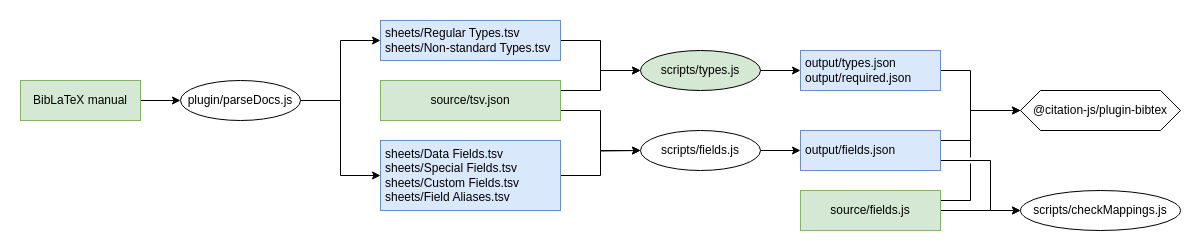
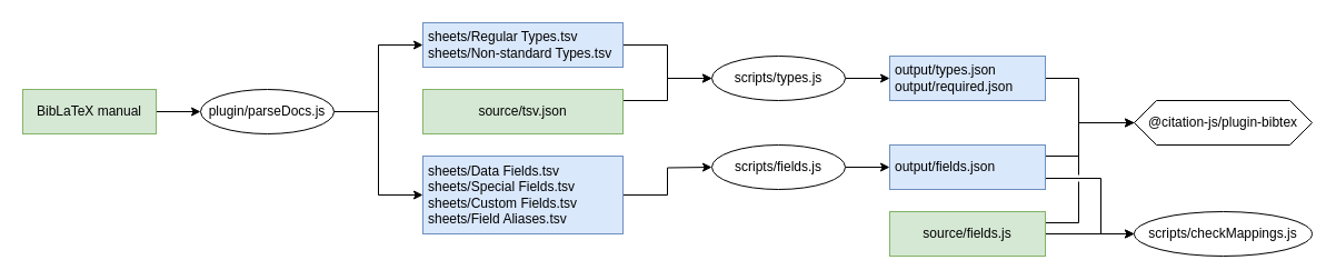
  <mxCell id="0" />
  <mxCell id="1" parent="0" />
  <mxCell id="2" style="edgeStyle=orthogonalEdgeStyle;rounded=0;orthogonalLoop=1;jettySize=auto;html=1;exitX=1;exitY=0.5;exitDx=0;exitDy=0;entryX=0;entryY=0.5;entryDx=0;entryDy=0;" edge="1" parent="1" source="3" target="8"><mxGeometry relative="1" as="geometry" /></mxCell>
  <mxCell id="3" value="BibLaTeX manual" style="rounded=0;whiteSpace=wrap;html=1;fillColor=#d5e8d4;strokeColor=#82b366;" vertex="1" parent="1"><mxGeometry y="80" width="120" height="40" as="geometry" x="20" /></mxCell>
  <mxCell id="4" style="edgeStyle=orthogonalEdgeStyle;rounded=0;orthogonalLoop=1;jettySize=auto;html=1;exitX=1;exitY=0.5;exitDx=0;exitDy=0;entryX=0;entryY=0.5;entryDx=0;entryDy=0;" edge="1" parent="1" source="5" target="15"><mxGeometry relative="1" as="geometry" /></mxCell>
  <mxCell id="5" value="sheets/Regular Types.tsv&lt;br&gt;sheets/Non-standard Types.tsv" style="rounded=0;whiteSpace=wrap;html=1;align=left;spacing=5;fillColor=#dae8fc;strokeColor=#6c8ebf;" vertex="1" parent="1"><mxGeometry x="380" width="180" height="40" as="geometry" y="20" /></mxCell>
  <mxCell id="6" style="edgeStyle=orthogonalEdgeStyle;rounded=0;orthogonalLoop=1;jettySize=auto;html=1;exitX=1;exitY=0.5;exitDx=0;exitDy=0;entryX=0;entryY=0.5;entryDx=0;entryDy=0;" edge="1" parent="1" source="8" target="5"><mxGeometry relative="1" as="geometry" /></mxCell>
  <mxCell id="7" style="edgeStyle=orthogonalEdgeStyle;rounded=0;orthogonalLoop=1;jettySize=auto;html=1;exitX=1;exitY=0.5;exitDx=0;exitDy=0;entryX=0;entryY=0.5;entryDx=0;entryDy=0;" edge="1" parent="1" source="8" target="10"><mxGeometry relative="1" as="geometry" /></mxCell>
  <mxCell id="8" value="plugin/parseDocs.js" style="ellipse;whiteSpace=wrap;html=1;" vertex="1" parent="1"><mxGeometry x="180" y="80" width="120" height="40" as="geometry" /></mxCell>
  <mxCell id="9" style="edgeStyle=orthogonalEdgeStyle;rounded=0;orthogonalLoop=1;jettySize=auto;html=1;exitX=1;exitY=0.5;exitDx=0;exitDy=0;" edge="1" parent="1" source="10"><mxGeometry relative="1" as="geometry"><mxPoint x="640" y="150" as="targetPoint" /></mxGeometry></mxCell>
  <mxCell id="10" value="&lt;span style=&quot;&quot;&gt;sheets/&lt;/span&gt;&lt;span style=&quot;background-color: initial;&quot;&gt;Data Fields&lt;/span&gt;&lt;span style=&quot;&quot;&gt;.tsv&lt;/span&gt;&lt;div&gt;&lt;span style=&quot;&quot;&gt;sheets/&lt;/span&gt;Special Fields.tsv&lt;/div&gt;&lt;span style=&quot;background-color: initial;&quot;&gt;sheets/&lt;/span&gt;&lt;span style=&quot;background-color: initial;&quot;&gt;Custom Fields.tsv&lt;/span&gt;&lt;div&gt;&lt;span style=&quot;&quot;&gt;sheets/&lt;/span&gt;Field Aliases.tsv&lt;/div&gt;" style="rounded=0;whiteSpace=wrap;html=1;fillColor=#dae8fc;strokeColor=#6c8ebf;align=left;spacing=5;" vertex="1" parent="1"><mxGeometry x="380" y="140" width="180" height="70" as="geometry" /></mxCell>
  <mxCell id="11" style="rounded=0;orthogonalLoop=1;jettySize=auto;html=1;exitX=1;exitY=0.25;exitDx=0;exitDy=0;entryX=0;entryY=0.5;entryDx=0;entryDy=0;edgeStyle=orthogonalEdgeStyle;" edge="1" parent="1" source="13" target="15"><mxGeometry relative="1" as="geometry" /></mxCell>
- <mxCell id="12" style="edgeStyle=orthogonalEdgeStyle;rounded=0;orthogonalLoop=1;jettySize=auto;html=1;exitX=1;exitY=0.75;exitDx=0;exitDy=0;entryX=0;entryY=0.5;entryDx=0;entryDy=0;" edge="1" parent="1" source="13" target="19"><mxGeometry relative="1" as="geometry" /></mxCell>
  <mxCell id="13" value="source/tsv.json" style="rounded=0;whiteSpace=wrap;html=1;fillColor=#d5e8d4;strokeColor=#82b366;" vertex="1" parent="1"><mxGeometry x="380" y="80" width="180" height="40" as="geometry" /></mxCell>
  <mxCell id="14" style="edgeStyle=orthogonalEdgeStyle;rounded=0;orthogonalLoop=1;jettySize=auto;html=1;exitX=1;exitY=0.5;exitDx=0;exitDy=0;entryX=0;entryY=0.5;entryDx=0;entryDy=0;" edge="1" parent="1" source="15" target="17"><mxGeometry relative="1" as="geometry" /></mxCell>
- <mxCell id="15" value="scripts/types.js" style="ellipse;whiteSpace=wrap;html=1;fillColor=#d5e8d4;" vertex="1" parent="1"><mxGeometry x="640" y="50" width="120" height="40" as="geometry" /></mxCell>
+ <mxCell id="15" value="scripts/types.js" style="ellipse;whiteSpace=wrap;html=1;" vertex="1" parent="1"><mxGeometry x="640" y="50" width="120" height="40" as="geometry" /></mxCell>
  <mxCell id="16" style="edgeStyle=orthogonalEdgeStyle;rounded=0;orthogonalLoop=1;jettySize=auto;html=1;exitX=1;exitY=0.5;exitDx=0;exitDy=0;entryX=0;entryY=0.5;entryDx=0;entryDy=0;" edge="1" parent="1" source="17" target="27"><mxGeometry relative="1" as="geometry"><Array as="points"><mxPoint x="970" y="70" /><mxPoint x="970" y="110" /></Array></mxGeometry></mxCell>
  <mxCell id="17" value="output/types.json&lt;br&gt;output/required.json" style="rounded=0;whiteSpace=wrap;html=1;align=left;spacing=5;fillColor=#dae8fc;strokeColor=#6c8ebf;" vertex="1" parent="1"><mxGeometry x="800" y="50" width="140" height="40" as="geometry" /></mxCell>
  <mxCell id="18" style="rounded=1;orthogonalLoop=1;jettySize=auto;html=1;exitX=1;exitY=0.5;exitDx=0;exitDy=0;entryX=0;entryY=0.5;entryDx=0;entryDy=0;edgeStyle=orthogonalEdgeStyle;" edge="1" parent="1" source="19" target="22"><mxGeometry relative="1" as="geometry" /></mxCell>
  <mxCell id="19" value="scripts/fields.js" style="ellipse;whiteSpace=wrap;html=1;" vertex="1" parent="1"><mxGeometry x="640" y="130" width="120" height="40" as="geometry" /></mxCell>
  <mxCell id="20" style="edgeStyle=orthogonalEdgeStyle;rounded=0;orthogonalLoop=1;jettySize=auto;html=1;entryX=0;entryY=0.5;entryDx=0;entryDy=0;exitX=1;exitY=0.75;exitDx=0;exitDy=0;" edge="1" parent="1" source="22" target="26"><mxGeometry relative="1" as="geometry"><Array as="points"><mxPoint x="990" y="160" /><mxPoint x="990" y="210" /></Array></mxGeometry></mxCell>
  <mxCell id="21" style="edgeStyle=orthogonalEdgeStyle;rounded=0;orthogonalLoop=1;jettySize=auto;html=1;exitX=1;exitY=0.25;exitDx=0;exitDy=0;entryX=0;entryY=0.5;entryDx=0;entryDy=0;" edge="1" parent="1" source="22" target="27"><mxGeometry relative="1" as="geometry"><Array as="points"><mxPoint x="970" y="140" /><mxPoint x="970" y="110" /></Array></mxGeometry></mxCell>
  <mxCell id="22" value="output/fields.json" style="rounded=0;whiteSpace=wrap;html=1;align=left;spacing=5;fillColor=#dae8fc;strokeColor=#6c8ebf;" vertex="1" parent="1"><mxGeometry x="800" y="130" width="140" height="40" as="geometry" /></mxCell>
  <mxCell id="23" style="edgeStyle=orthogonalEdgeStyle;rounded=0;orthogonalLoop=1;jettySize=auto;html=1;exitX=1;exitY=0.5;exitDx=0;exitDy=0;entryX=0;entryY=0.5;entryDx=0;entryDy=0;" edge="1" parent="1" source="25" target="26"><mxGeometry relative="1" as="geometry" /></mxCell>
  <mxCell id="24" style="edgeStyle=orthogonalEdgeStyle;rounded=0;orthogonalLoop=1;jettySize=auto;html=1;exitX=1;exitY=0.25;exitDx=0;exitDy=0;entryX=0;entryY=0.5;entryDx=0;entryDy=0;jumpStyle=gap;endArrow=none;" edge="1" parent="1" source="25" target="27"><mxGeometry relative="1" as="geometry"><Array as="points"><mxPoint x="970" y="200" /><mxPoint x="970" y="110" /></Array></mxGeometry></mxCell>
  <mxCell id="25" value="source/fields.js" style="rounded=0;whiteSpace=wrap;html=1;fillColor=#d5e8d4;strokeColor=#82b366;" vertex="1" parent="1"><mxGeometry x="800" y="190" width="140" height="40" as="geometry" /></mxCell>
  <mxCell id="26" value="scripts/checkMappings.js" style="ellipse;whiteSpace=wrap;html=1;" vertex="1" parent="1"><mxGeometry x="1020" y="190" width="160" height="40" as="geometry" /></mxCell>
  <mxCell id="27" value="&lt;span style=&quot;&quot;&gt;@citation-js/plugin-bibtex&lt;/span&gt;" style="shape=hexagon;perimeter=hexagonPerimeter2;whiteSpace=wrap;html=1;fixedSize=1;" vertex="1" parent="1"><mxGeometry x="1020" y="90" width="160" height="40" as="geometry" /></mxCell>
